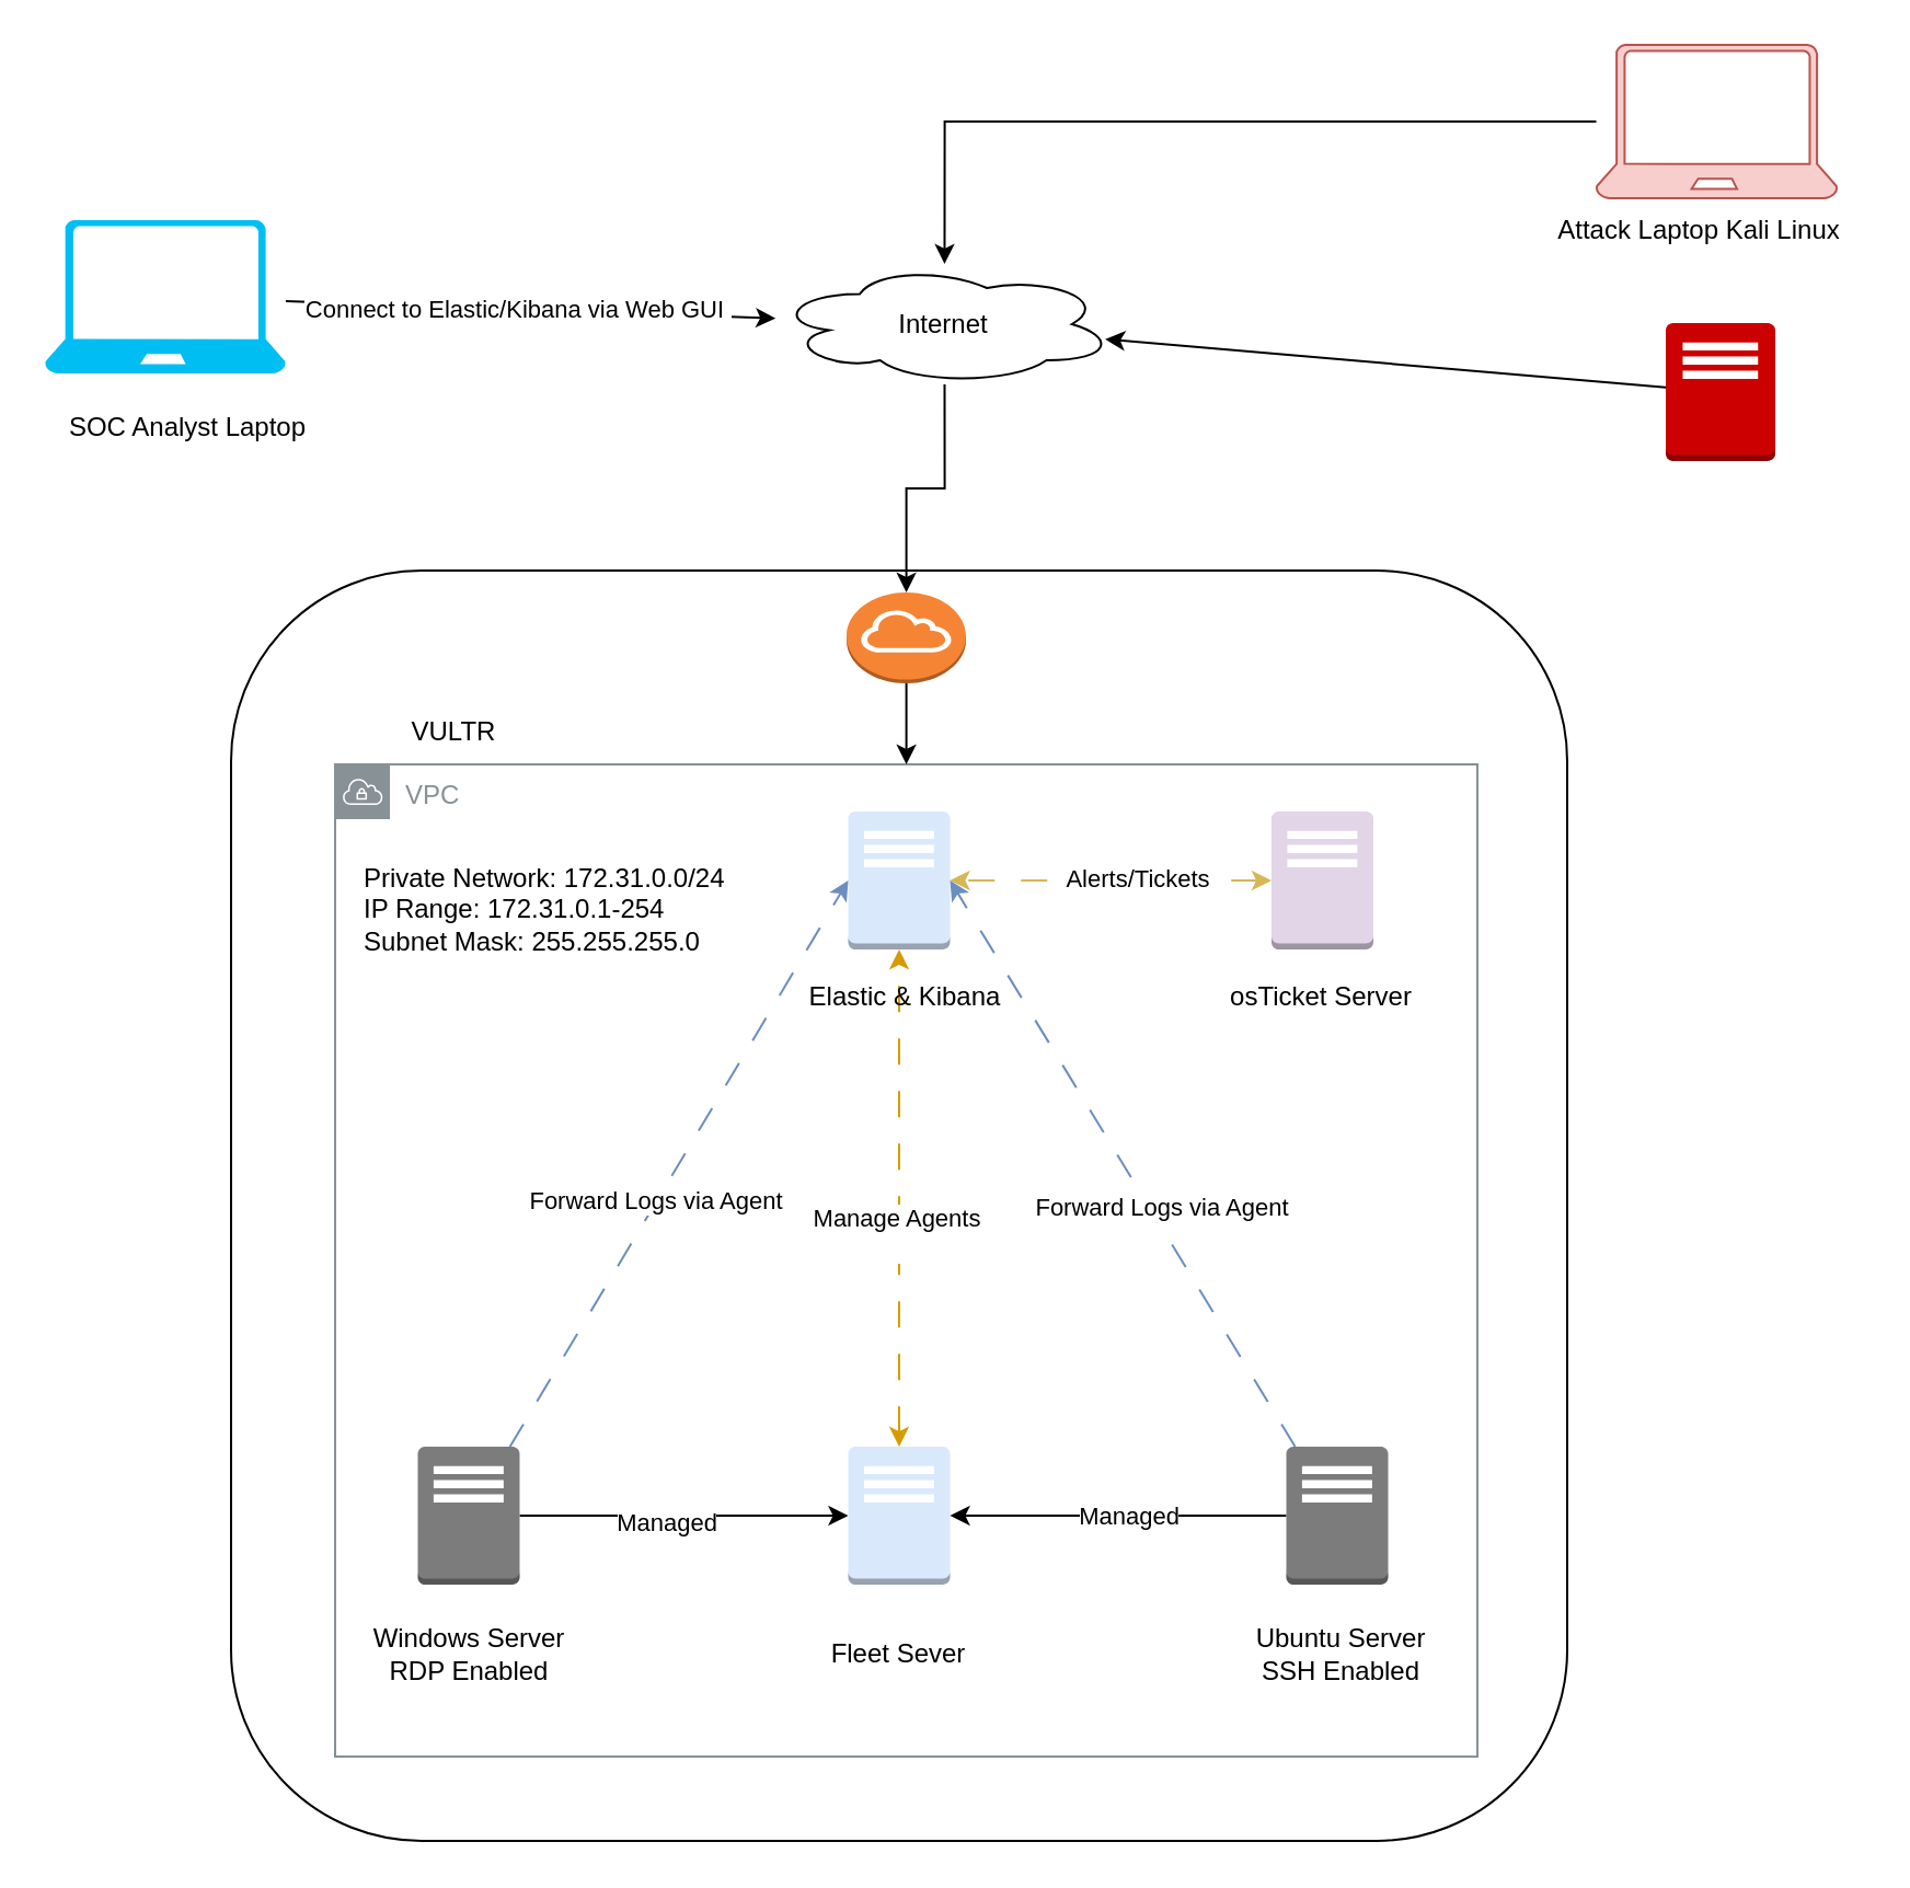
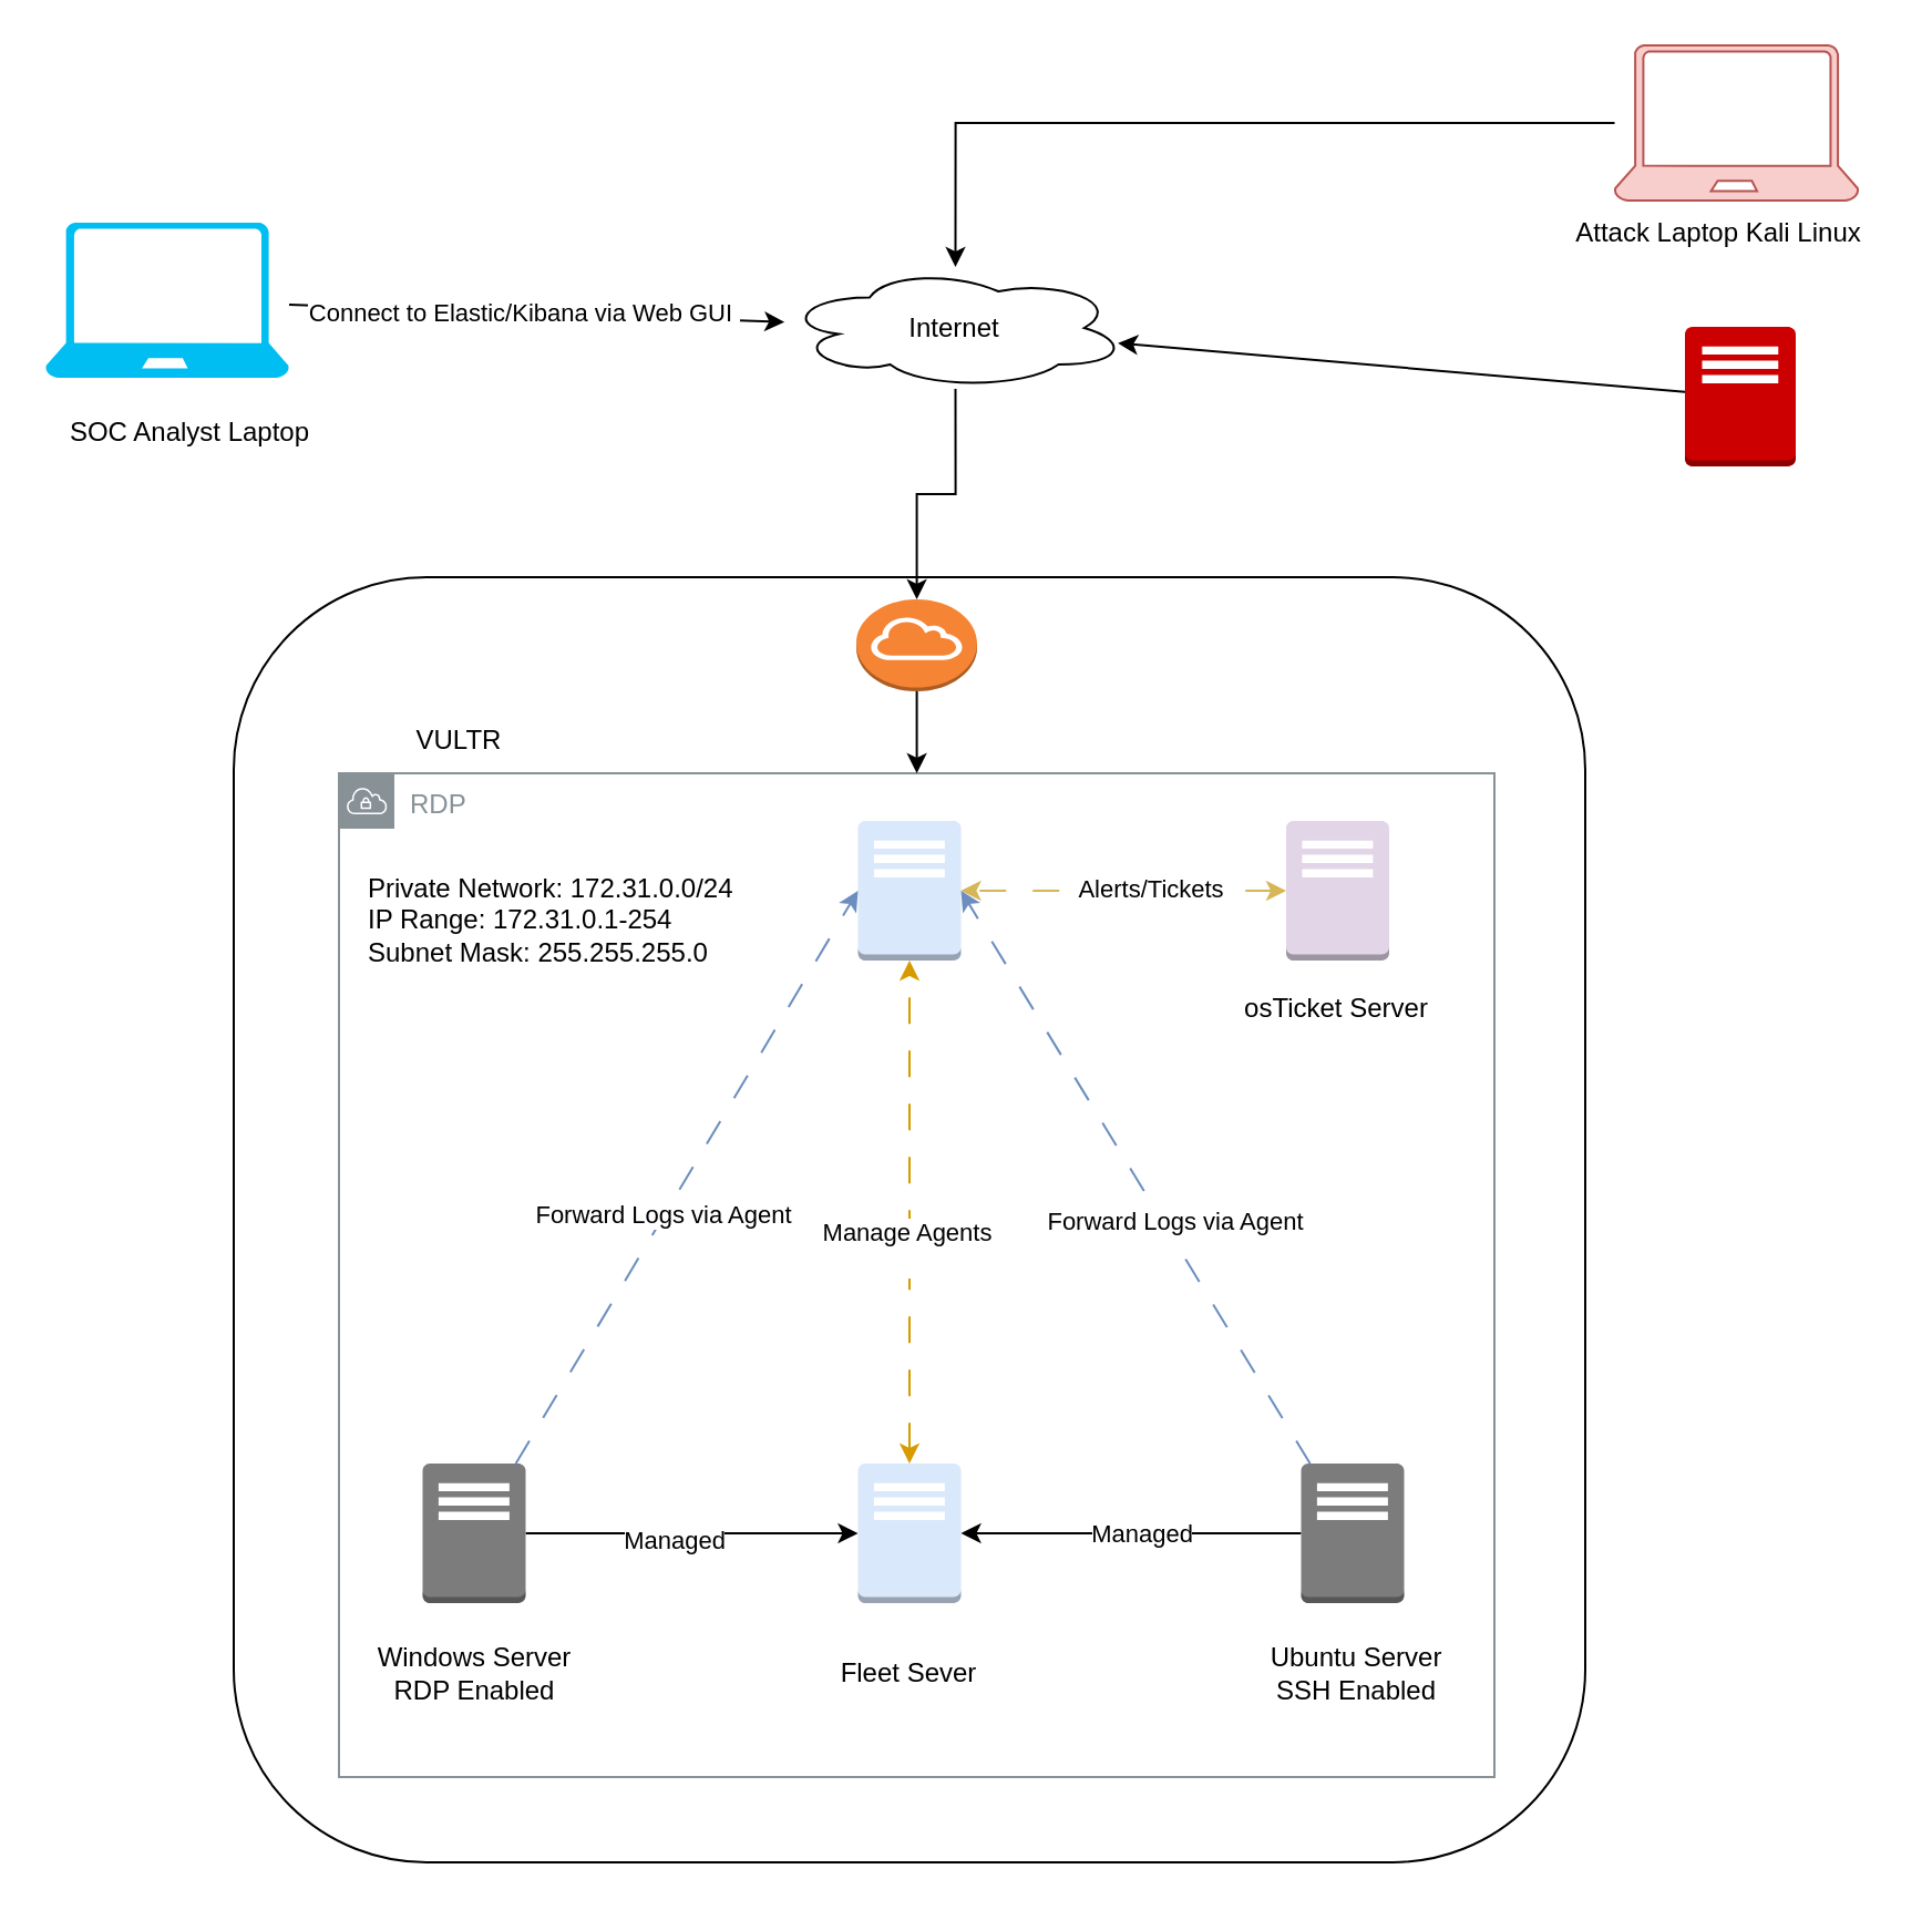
  <mxCell id="0" />
  <mxCell id="1" parent="0" />
  <mxCell id="2" value="" style="rounded=1;whiteSpace=wrap;html=1;" vertex="1" parent="1"><mxGeometry x="105" y="260" width="610" height="580" as="geometry" /></mxCell>
- <mxCell id="3" value="VPC" style="sketch=0;outlineConnect=0;gradientColor=none;html=1;whiteSpace=wrap;fontSize=12;fontStyle=0;shape=mxgraph.aws4.group;grIcon=mxgraph.aws4.group_vpc;strokeColor=#879196;fillColor=none;verticalAlign=top;align=left;spacingLeft=30;fontColor=#879196;dashed=0;" vertex="1" parent="1"><mxGeometry x="152.5" y="348.5" width="521.5" height="453" as="geometry" /></mxCell>
+ <mxCell id="3" value="RDP" style="sketch=0;outlineConnect=0;gradientColor=none;html=1;whiteSpace=wrap;fontSize=12;fontStyle=0;shape=mxgraph.aws4.group;grIcon=mxgraph.aws4.group_vpc;strokeColor=#879196;fillColor=none;verticalAlign=top;align=left;spacingLeft=30;fontColor=#879196;dashed=0;" vertex="1" parent="1"><mxGeometry x="152.5" y="348.5" width="521.5" height="453" as="geometry" /></mxCell>
  <mxCell id="4" value="" style="outlineConnect=0;dashed=0;verticalLabelPosition=bottom;verticalAlign=top;align=center;html=1;shape=mxgraph.aws3.traditional_server;fillColor=#dae8fc;strokeColor=#6c8ebf;" vertex="1" parent="1"><mxGeometry x="386.75" y="370" width="46.5" height="63" as="geometry" /></mxCell>
  <mxCell id="5" value="" style="edgeStyle=orthogonalEdgeStyle;rounded=0;orthogonalLoop=1;jettySize=auto;html=1;" edge="1" parent="1" source="7" target="10"><mxGeometry relative="1" as="geometry"><mxPoint x="300" y="691.5" as="targetPoint" /></mxGeometry></mxCell>
  <mxCell id="6" value="Managed" style="edgeLabel;html=1;align=center;verticalAlign=middle;resizable=0;points=[];" vertex="1" connectable="0" parent="5"><mxGeometry x="-0.103" y="-2" relative="1" as="geometry"><mxPoint y="1" as="offset" /></mxGeometry></mxCell>
  <mxCell id="7" value="" style="outlineConnect=0;dashed=0;verticalLabelPosition=bottom;verticalAlign=top;align=center;html=1;shape=mxgraph.aws3.traditional_server;fillColor=#7D7C7C;gradientColor=none;" vertex="1" parent="1"><mxGeometry x="190.25" y="660" width="46.5" height="63" as="geometry" /></mxCell>
  <mxCell id="8" value="" style="edgeStyle=orthogonalEdgeStyle;rounded=0;orthogonalLoop=1;jettySize=auto;html=1;jumpStyle=none;startArrow=classic;startFill=1;fillColor=#ffe6cc;strokeColor=#d79b00;dashed=1;dashPattern=12 12;" edge="1" parent="1" source="10" target="4"><mxGeometry relative="1" as="geometry"><mxPoint x="410" y="578.5" as="targetPoint" /></mxGeometry></mxCell>
  <mxCell id="9" value="Manage Agents&lt;div&gt;&lt;br&gt;&lt;/div&gt;" style="edgeLabel;html=1;align=center;verticalAlign=middle;resizable=0;points=[];" vertex="1" connectable="0" parent="8"><mxGeometry x="-0.137" y="2" relative="1" as="geometry"><mxPoint as="offset" /></mxGeometry></mxCell>
  <mxCell id="10" value="" style="outlineConnect=0;dashed=0;verticalLabelPosition=bottom;verticalAlign=top;align=center;html=1;shape=mxgraph.aws3.traditional_server;fillColor=#dae8fc;strokeColor=#6c8ebf;" vertex="1" parent="1"><mxGeometry x="386.75" y="660" width="46.5" height="63" as="geometry" /></mxCell>
  <mxCell id="11" value="" style="edgeStyle=orthogonalEdgeStyle;rounded=0;orthogonalLoop=1;jettySize=auto;html=1;" edge="1" parent="1" source="13" target="10"><mxGeometry relative="1" as="geometry"><mxPoint x="500" y="692" as="targetPoint" /></mxGeometry></mxCell>
  <mxCell id="12" value="Managed" style="edgeLabel;html=1;align=center;verticalAlign=middle;resizable=0;points=[];" vertex="1" connectable="0" parent="11"><mxGeometry x="-0.065" relative="1" as="geometry"><mxPoint as="offset" /></mxGeometry></mxCell>
  <mxCell id="13" value="" style="outlineConnect=0;dashed=0;verticalLabelPosition=bottom;verticalAlign=top;align=center;html=1;shape=mxgraph.aws3.traditional_server;fillColor=#7D7C7C;gradientColor=none;" vertex="1" parent="1"><mxGeometry x="586.75" y="660" width="46.5" height="63" as="geometry" /></mxCell>
  <mxCell id="14" value="" style="outlineConnect=0;dashed=0;verticalLabelPosition=bottom;verticalAlign=top;align=center;html=1;shape=mxgraph.aws3.traditional_server;fillColor=#e1d5e7;strokeColor=#9673a6;" vertex="1" parent="1"><mxGeometry x="580" y="370" width="46.5" height="63" as="geometry" /></mxCell>
  <mxCell id="15" value="" style="outlineConnect=0;dashed=0;verticalLabelPosition=bottom;verticalAlign=top;align=center;html=1;shape=mxgraph.aws3.traditional_server;fillColor=#CC0000;strokeColor=#b85450;" vertex="1" parent="1"><mxGeometry x="760" y="147" width="50" height="63" as="geometry" /></mxCell>
  <mxCell id="16" value="VULTR" style="text;html=1;align=center;verticalAlign=middle;whiteSpace=wrap;rounded=0;" vertex="1" parent="1"><mxGeometry x="176.75" y="318.5" width="60" height="30" as="geometry" /></mxCell>
- <mxCell id="17" value="Elastic &amp;amp; Kibana" style="text;html=1;align=center;verticalAlign=middle;whiteSpace=wrap;rounded=0;" vertex="1" parent="1"><mxGeometry x="363.25" y="440" width="100" height="30" as="geometry" /></mxCell>
  <mxCell id="18" value="Windows Server&lt;div&gt;RDP Enabled&lt;/div&gt;" style="text;html=1;align=center;verticalAlign=middle;whiteSpace=wrap;rounded=0;" vertex="1" parent="1"><mxGeometry x="158.5" y="740" width="110" height="30" as="geometry" /></mxCell>
  <mxCell id="19" value="Ubuntu Server&lt;div&gt;SSH Enabled&lt;/div&gt;" style="text;html=1;align=center;verticalAlign=middle;whiteSpace=wrap;rounded=0;" vertex="1" parent="1"><mxGeometry x="551.75" y="740" width="120" height="30" as="geometry" /></mxCell>
  <mxCell id="20" value="Fleet Sever" style="text;html=1;align=center;verticalAlign=middle;whiteSpace=wrap;rounded=0;" vertex="1" parent="1"><mxGeometry x="370" y="740" width="80" height="30" as="geometry" /></mxCell>
  <mxCell id="21" value="osTicket Server" style="text;html=1;align=center;verticalAlign=middle;whiteSpace=wrap;rounded=0;" vertex="1" parent="1"><mxGeometry x="553.25" y="440" width="100" height="30" as="geometry" /></mxCell>
  <mxCell id="22" style="edgeStyle=orthogonalEdgeStyle;rounded=0;orthogonalLoop=1;jettySize=auto;html=1;entryX=1;entryY=0.5;entryDx=0;entryDy=0;entryPerimeter=0;fillColor=#fff2cc;strokeColor=#d6b656;startArrow=classic;startFill=1;dashed=1;dashPattern=12 12;" edge="1" parent="1" source="14" target="4"><mxGeometry relative="1" as="geometry" /></mxCell>
  <mxCell id="23" value="Alerts/Tickets" style="edgeLabel;html=1;align=center;verticalAlign=middle;resizable=0;points=[];" vertex="1" connectable="0" parent="22"><mxGeometry x="-0.155" y="-1" relative="1" as="geometry"><mxPoint as="offset" /></mxGeometry></mxCell>
  <mxCell id="24" style="rounded=0;orthogonalLoop=1;jettySize=auto;html=1;entryX=0;entryY=0.5;entryDx=0;entryDy=0;entryPerimeter=0;fillColor=#dae8fc;strokeColor=#6c8ebf;dashed=1;dashPattern=12 12;" edge="1" parent="1" source="7" target="4"><mxGeometry relative="1" as="geometry" /></mxCell>
  <mxCell id="25" value="Forward Logs via Agent" style="edgeLabel;html=1;align=center;verticalAlign=middle;resizable=0;points=[];" vertex="1" connectable="0" parent="24"><mxGeometry x="-0.129" y="1" relative="1" as="geometry"><mxPoint as="offset" /></mxGeometry></mxCell>
  <mxCell id="26" style="rounded=0;orthogonalLoop=1;jettySize=auto;html=1;entryX=1;entryY=0.5;entryDx=0;entryDy=0;entryPerimeter=0;fillColor=#dae8fc;strokeColor=#6c8ebf;dashed=1;dashPattern=12 12;" edge="1" parent="1" source="13" target="4"><mxGeometry relative="1" as="geometry" /></mxCell>
  <mxCell id="27" value="Forward Logs via Agent" style="edgeLabel;html=1;align=center;verticalAlign=middle;resizable=0;points=[];" vertex="1" connectable="0" parent="26"><mxGeometry x="-0.178" y="2" relative="1" as="geometry"><mxPoint x="5" y="-5" as="offset" /></mxGeometry></mxCell>
  <mxCell id="28" value="Private Network: 172.31.0.0/24&lt;div&gt;IP Range: 172.31.0.1-254&lt;/div&gt;&lt;div&gt;Subnet Mask: 255.255.255.0&lt;/div&gt;" style="text;html=1;align=left;verticalAlign=middle;whiteSpace=wrap;rounded=0;" vertex="1" parent="1"><mxGeometry x="163.5" y="400" width="176.5" height="30" as="geometry" /></mxCell>
  <mxCell id="29" style="edgeStyle=orthogonalEdgeStyle;rounded=0;orthogonalLoop=1;jettySize=auto;html=1;" edge="1" parent="1" source="30" target="3"><mxGeometry relative="1" as="geometry" /></mxCell>
  <mxCell id="30" value="" style="outlineConnect=0;dashed=0;verticalLabelPosition=bottom;verticalAlign=top;align=center;html=1;shape=mxgraph.aws3.internet_gateway;fillColor=#F58534;gradientColor=none;" vertex="1" parent="1"><mxGeometry x="386" y="270" width="54.5" height="41.5" as="geometry" /></mxCell>
  <mxCell id="31" value="" style="edgeStyle=orthogonalEdgeStyle;rounded=0;orthogonalLoop=1;jettySize=auto;html=1;" edge="1" parent="1" source="32" target="30"><mxGeometry relative="1" as="geometry" /></mxCell>
  <mxCell id="32" value="Internet" style="ellipse;shape=cloud;whiteSpace=wrap;html=1;" vertex="1" parent="1"><mxGeometry x="353.25" y="120" width="155" height="55" as="geometry" /></mxCell>
  <mxCell id="33" style="rounded=0;orthogonalLoop=1;jettySize=auto;html=1;" edge="1" parent="1" source="35" target="32"><mxGeometry relative="1" as="geometry" /></mxCell>
  <mxCell id="34" value="Connect to Elastic/Kibana via Web GUI&amp;nbsp;" style="edgeLabel;html=1;align=center;verticalAlign=middle;resizable=0;points=[];" vertex="1" connectable="0" parent="33"><mxGeometry x="-0.052" relative="1" as="geometry"><mxPoint as="offset" /></mxGeometry></mxCell>
  <mxCell id="35" value="" style="verticalLabelPosition=bottom;html=1;verticalAlign=top;align=center;strokeColor=none;fillColor=#00BEF2;shape=mxgraph.azure.laptop;pointerEvents=1;" vertex="1" parent="1"><mxGeometry x="20" y="100" width="110" height="70" as="geometry" /></mxCell>
  <mxCell id="36" value="SOC Analyst Laptop" style="text;html=1;align=center;verticalAlign=middle;resizable=0;points=[];autosize=1;strokeColor=none;fillColor=none;" vertex="1" parent="1"><mxGeometry x="20" y="180" width="130" height="30" as="geometry" /></mxCell>
  <mxCell id="37" style="edgeStyle=orthogonalEdgeStyle;rounded=0;orthogonalLoop=1;jettySize=auto;html=1;" edge="1" parent="1" source="38" target="32"><mxGeometry relative="1" as="geometry" /></mxCell>
  <mxCell id="38" value="" style="verticalLabelPosition=bottom;html=1;verticalAlign=top;align=center;strokeColor=#b85450;fillColor=#f8cecc;shape=mxgraph.azure.laptop;pointerEvents=1;" vertex="1" parent="1"><mxGeometry x="728.25" y="20" width="110" height="70" as="geometry" /></mxCell>
  <mxCell id="39" value="Attack Laptop Kali Linux" style="text;html=1;align=center;verticalAlign=middle;resizable=0;points=[];autosize=1;strokeColor=none;fillColor=none;" vertex="1" parent="1"><mxGeometry x="700" y="90" width="150" height="30" as="geometry" /></mxCell>
  <mxCell id="40" style="rounded=0;orthogonalLoop=1;jettySize=auto;html=1;entryX=0.973;entryY=0.625;entryDx=0;entryDy=0;entryPerimeter=0;" edge="1" parent="1" source="15" target="32"><mxGeometry relative="1" as="geometry" /></mxCell>
